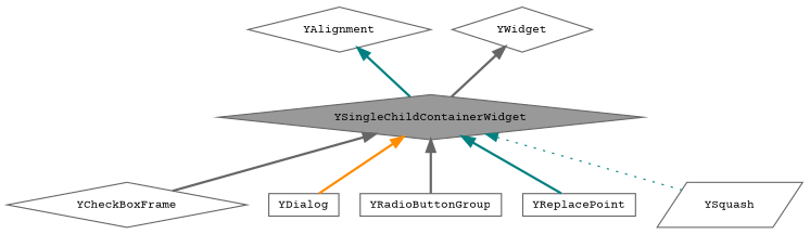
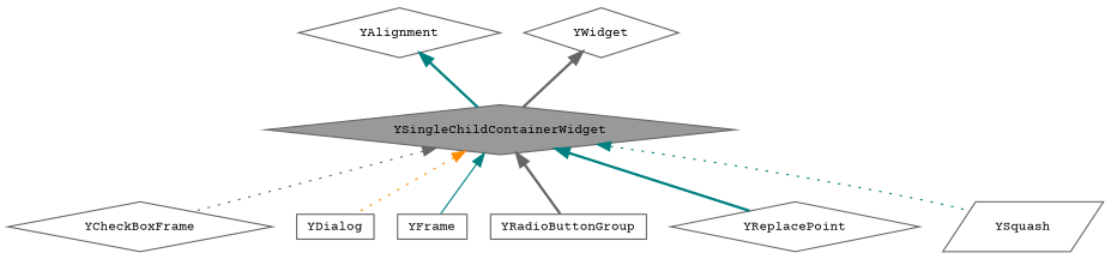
  digraph {
    fontname="Courier Prime"
    node [color=gray40 fillcolor=white fontname="Courier Prime" fontsize=10 shape=diamond style=filled]
    edge [color=teal dir=back fontname="Courier Prime" fontsize=10 labelfontname=Helvetica labelfontsize=10 style=bold]
    n1 [fillcolor=grey60 fontcolor=black height=0.2 label=YSingleChildContainerWidget width=0.4]
    n2 [height=0.2 label=YCheckBoxFrame width=0.4]
    n3 [height=0.2 label=YDialog shape=box width=0.4]
+   n4 [height=0.2 label=YFrame shape=box width=0.4]
    n5 [height=0.2 label=YRadioButtonGroup shape=box width=0.4]
-   n6 [height=0.2 label=YReplacePoint shape=box width=0.4]
+   n6 [height=0.2 label=YReplacePoint width=0.4]
    n7 [height=0.2 label=YSquash shape=parallelogram width=0.4]
    n8 [height=0.2 label=YAlignment width=0.4]
    n9 [height=0.2 label=YWidget width=0.4]
-   n1 -> n2 [color=gray40]
-   n1 -> n3 [color=darkorange]
+   n1 -> n2 [color=gray40 style=dotted]
+   n1 -> n3 [color=darkorange style=dotted]
+   n1 -> n4 [style=solid]
    n1 -> n5 [color=gray40]
    n1 -> n6
    n1 -> n7 [style=dotted]
    n8 -> n1
    n9 -> n1 [color=gray40]
  }
